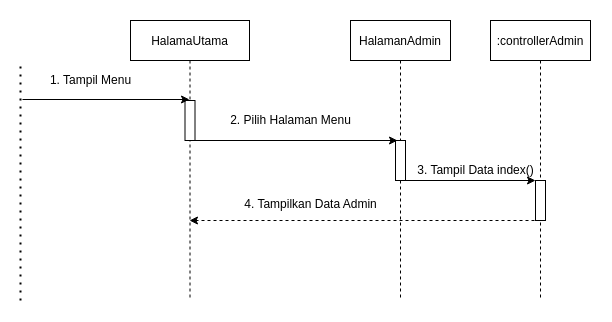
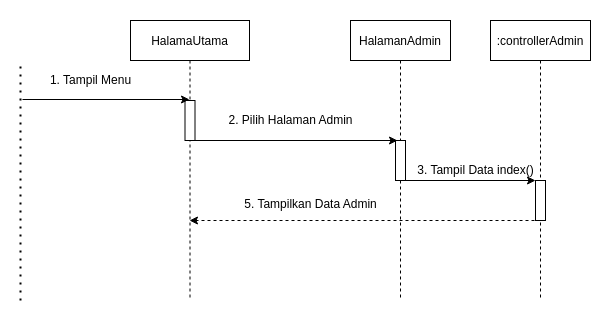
  <mxCell id="0" />
  <mxCell id="1" parent="0" />
  <mxCell id="2" value="HalamaUtama" style="shape=umlLifeline;perimeter=lifelinePerimeter;container=1;collapsible=0;recursiveResize=0;rounded=0;shadow=0;strokeWidth=1;" parent="1" vertex="1"><mxGeometry x="130" y="20" width="119" height="280" as="geometry" /></mxCell>
  <mxCell id="3" value="" style="points=[];perimeter=orthogonalPerimeter;rounded=0;shadow=0;strokeWidth=1;" parent="2" vertex="1"><mxGeometry x="54.5" y="80" width="10" height="40" as="geometry" /></mxCell>
  <mxCell id="4" value="" style="endArrow=classic;html=1;" parent="1" target="2" edge="1"><mxGeometry width="50" height="50" relative="1" as="geometry"><mxPoint x="22" y="99" as="sourcePoint" /><mxPoint x="80" y="50" as="targetPoint" /></mxGeometry></mxCell>
  <mxCell id="5" value="1. Tampil Menu" style="text;html=1;align=center;verticalAlign=middle;resizable=0;points=[];autosize=1;" parent="1" vertex="1"><mxGeometry x="40" y="70" width="100" height="20" as="geometry" /></mxCell>
  <mxCell id="6" value="HalamanAdmin" style="shape=umlLifeline;perimeter=lifelinePerimeter;container=1;collapsible=0;recursiveResize=0;rounded=0;shadow=0;strokeWidth=1;" parent="1" vertex="1"><mxGeometry x="350" y="20" width="100" height="280" as="geometry" /></mxCell>
  <mxCell id="7" value="" style="points=[];perimeter=orthogonalPerimeter;rounded=0;shadow=0;strokeWidth=1;" parent="6" vertex="1"><mxGeometry x="45" y="120" width="10" height="40" as="geometry" /></mxCell>
- <mxCell id="8" value="2. Pilih Halaman Menu" style="text;html=1;align=center;verticalAlign=middle;resizable=0;points=[];autosize=1;" parent="1" vertex="1"><mxGeometry x="220" y="110" width="140" height="20" as="geometry" /></mxCell>
+ <mxCell id="8" value="2. Pilih Halaman Admin" style="text;html=1;align=center;verticalAlign=middle;resizable=0;points=[];autosize=1;" parent="1" vertex="1"><mxGeometry x="220" y="110" width="140" height="20" as="geometry" /></mxCell>
  <mxCell id="9" value=":controllerAdmin" style="shape=umlLifeline;perimeter=lifelinePerimeter;container=1;collapsible=0;recursiveResize=0;rounded=0;shadow=0;strokeWidth=1;" parent="1" vertex="1"><mxGeometry x="490" y="20" width="100" height="280" as="geometry" /></mxCell>
  <mxCell id="10" value="" style="points=[];perimeter=orthogonalPerimeter;rounded=0;shadow=0;strokeWidth=1;" parent="9" vertex="1"><mxGeometry x="45" y="160" width="10" height="40" as="geometry" /></mxCell>
  <mxCell id="11" value="" style="endArrow=classic;html=1;" parent="1" target="10" edge="1"><mxGeometry width="50" height="50" relative="1" as="geometry"><mxPoint x="400" y="180" as="sourcePoint" /><mxPoint x="440" y="130" as="targetPoint" /></mxGeometry></mxCell>
  <mxCell id="12" value="" style="endArrow=none;dashed=1;html=1;dashPattern=1 3;strokeWidth=2;" parent="1" edge="1"><mxGeometry width="50" height="50" relative="1" as="geometry"><mxPoint x="20" y="300" as="sourcePoint" /><mxPoint x="20" y="60" as="targetPoint" /></mxGeometry></mxCell>
  <mxCell id="13" value="" style="endArrow=classic;html=1;" parent="1" edge="1"><mxGeometry width="50" height="50" relative="1" as="geometry"><mxPoint x="194" y="140" as="sourcePoint" /><mxPoint x="397" y="140" as="targetPoint" /></mxGeometry></mxCell>
  <mxCell id="14" value="3. Tampil Data index()" style="text;html=1;align=center;verticalAlign=middle;resizable=0;points=[];autosize=1;" parent="1" vertex="1"><mxGeometry x="410" y="160" width="130" height="20" as="geometry" /></mxCell>
  <mxCell id="15" value="" style="endArrow=classic;html=1;dashed=1;" parent="1" target="2" edge="1"><mxGeometry width="50" height="50" relative="1" as="geometry"><mxPoint x="540" y="220" as="sourcePoint" /><mxPoint x="210" y="220" as="targetPoint" /></mxGeometry></mxCell>
- <mxCell id="16" value="4. Tampilkan Data Admin" style="text;html=1;align=center;verticalAlign=middle;resizable=0;points=[];autosize=1;" parent="1" vertex="1"><mxGeometry x="235" y="194" width="150" height="20" as="geometry" /></mxCell>
+ <mxCell id="16" value="5. Tampilkan Data Admin" style="text;html=1;align=center;verticalAlign=middle;resizable=0;points=[];autosize=1;" parent="1" vertex="1"><mxGeometry x="235" y="194" width="150" height="20" as="geometry" /></mxCell>
